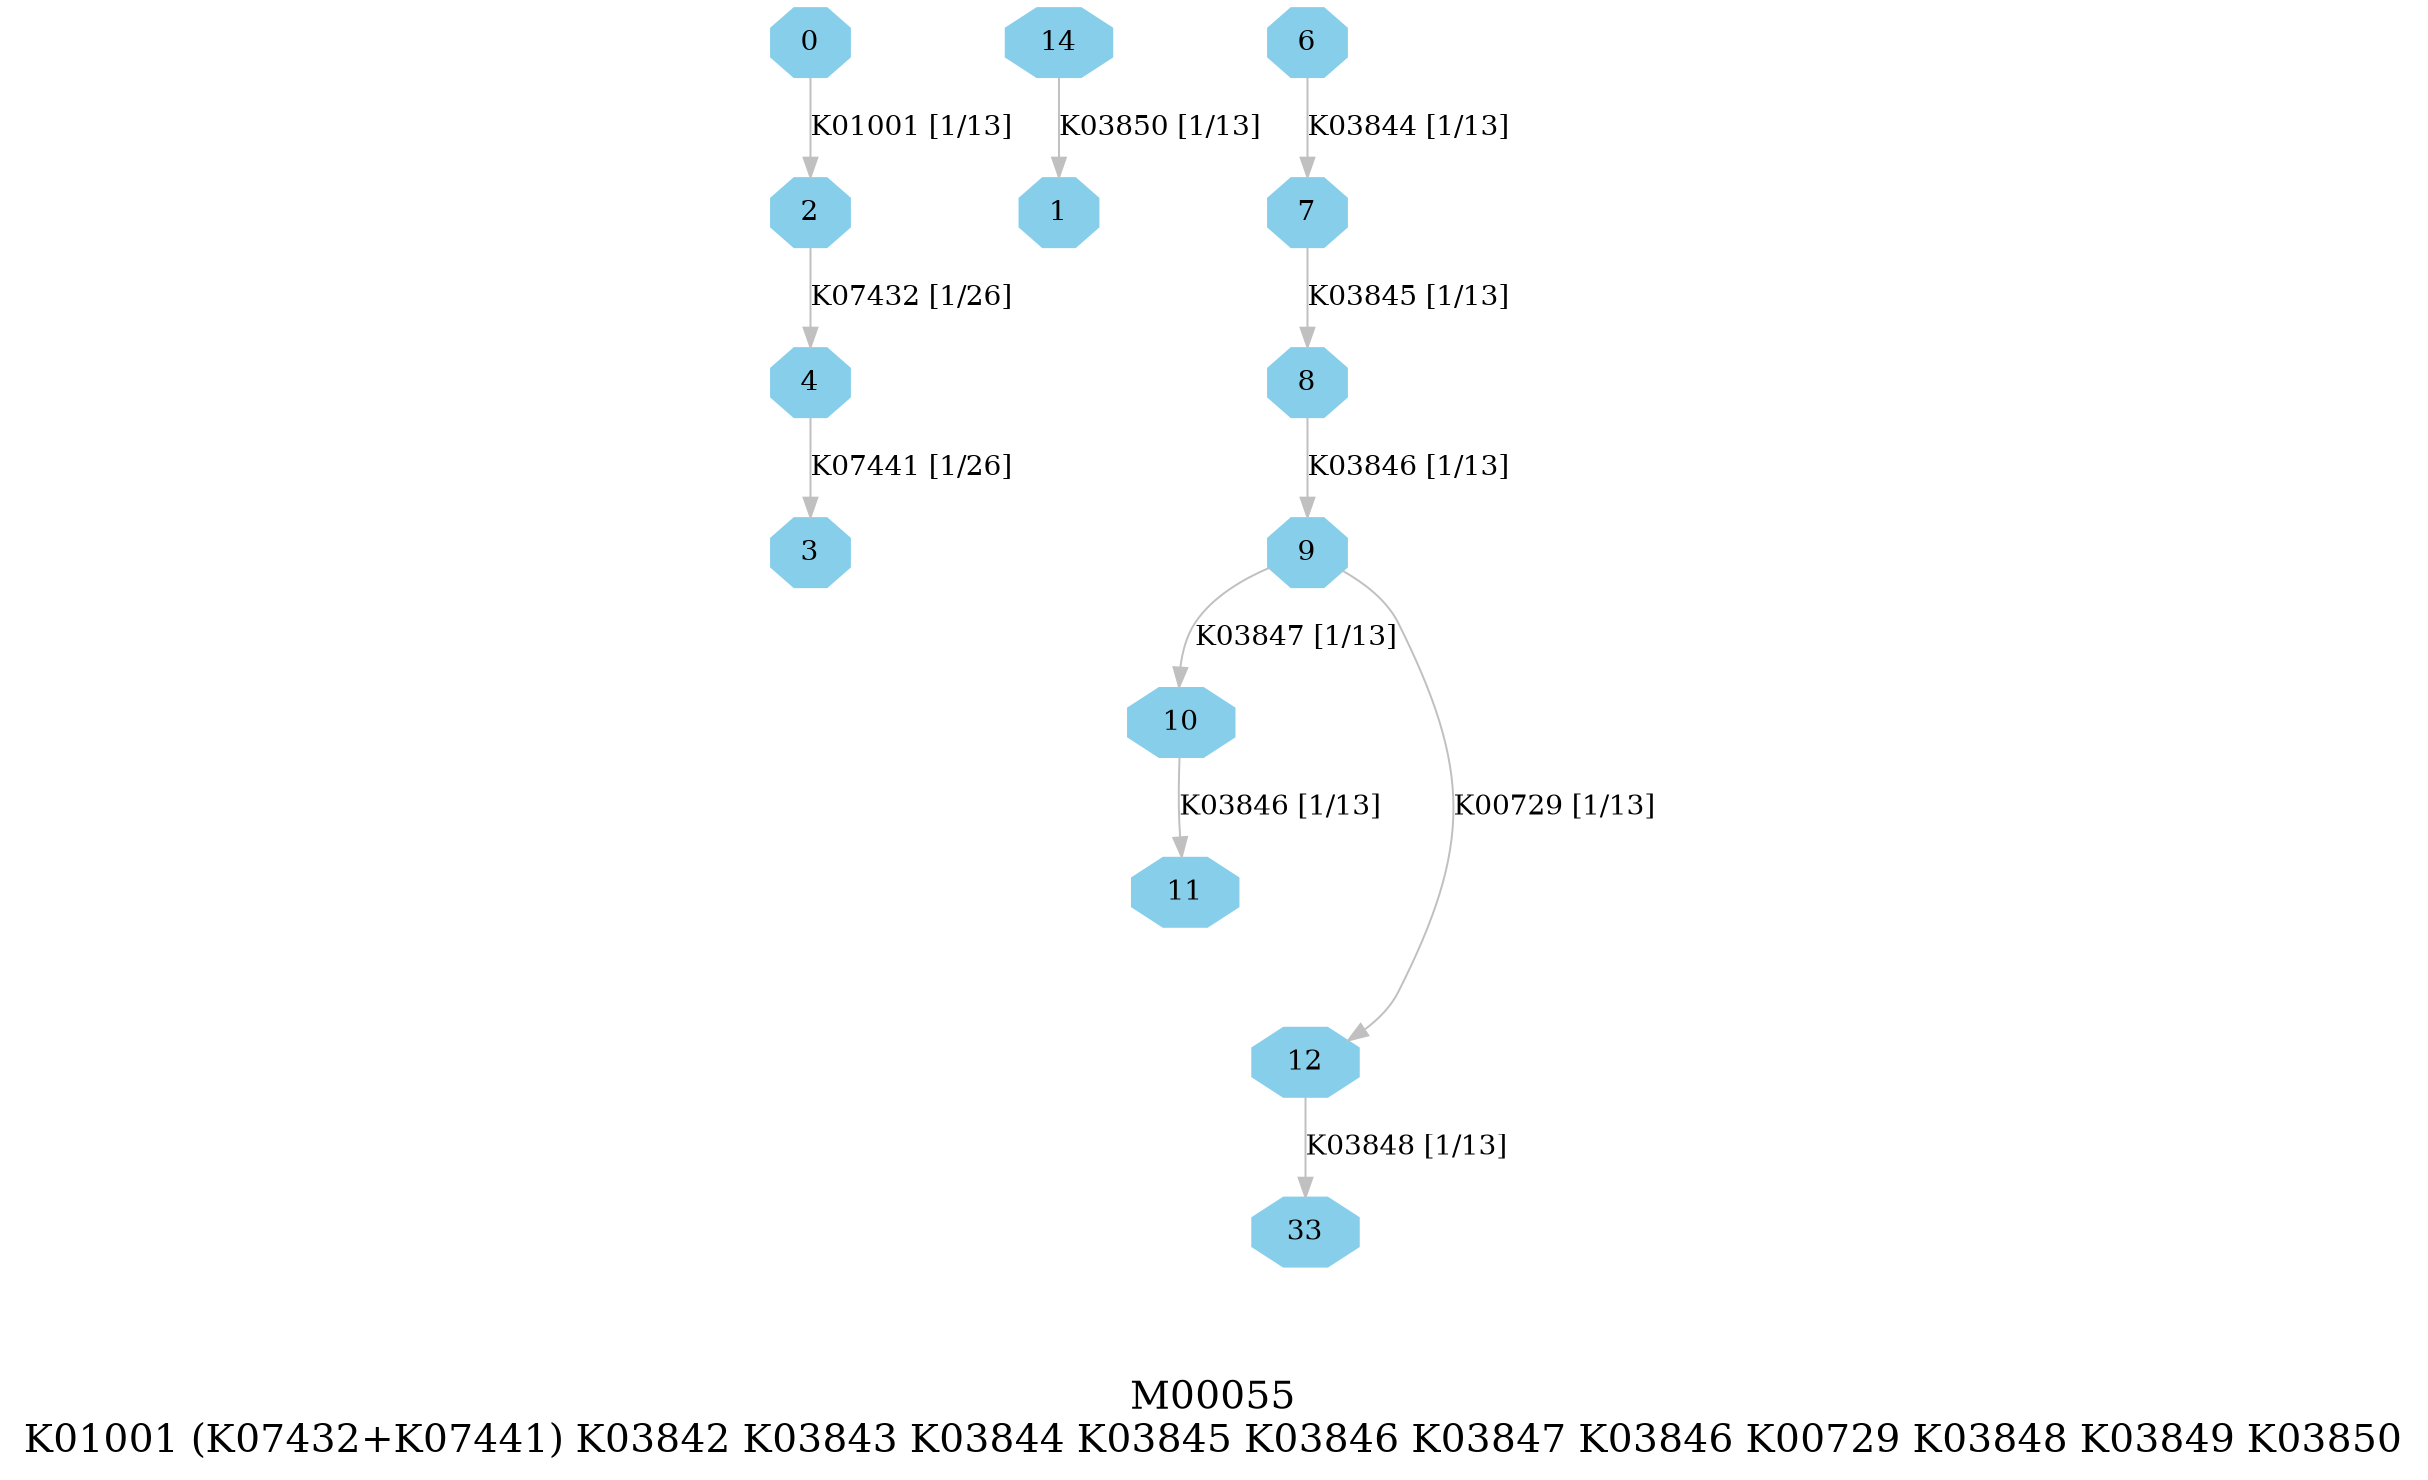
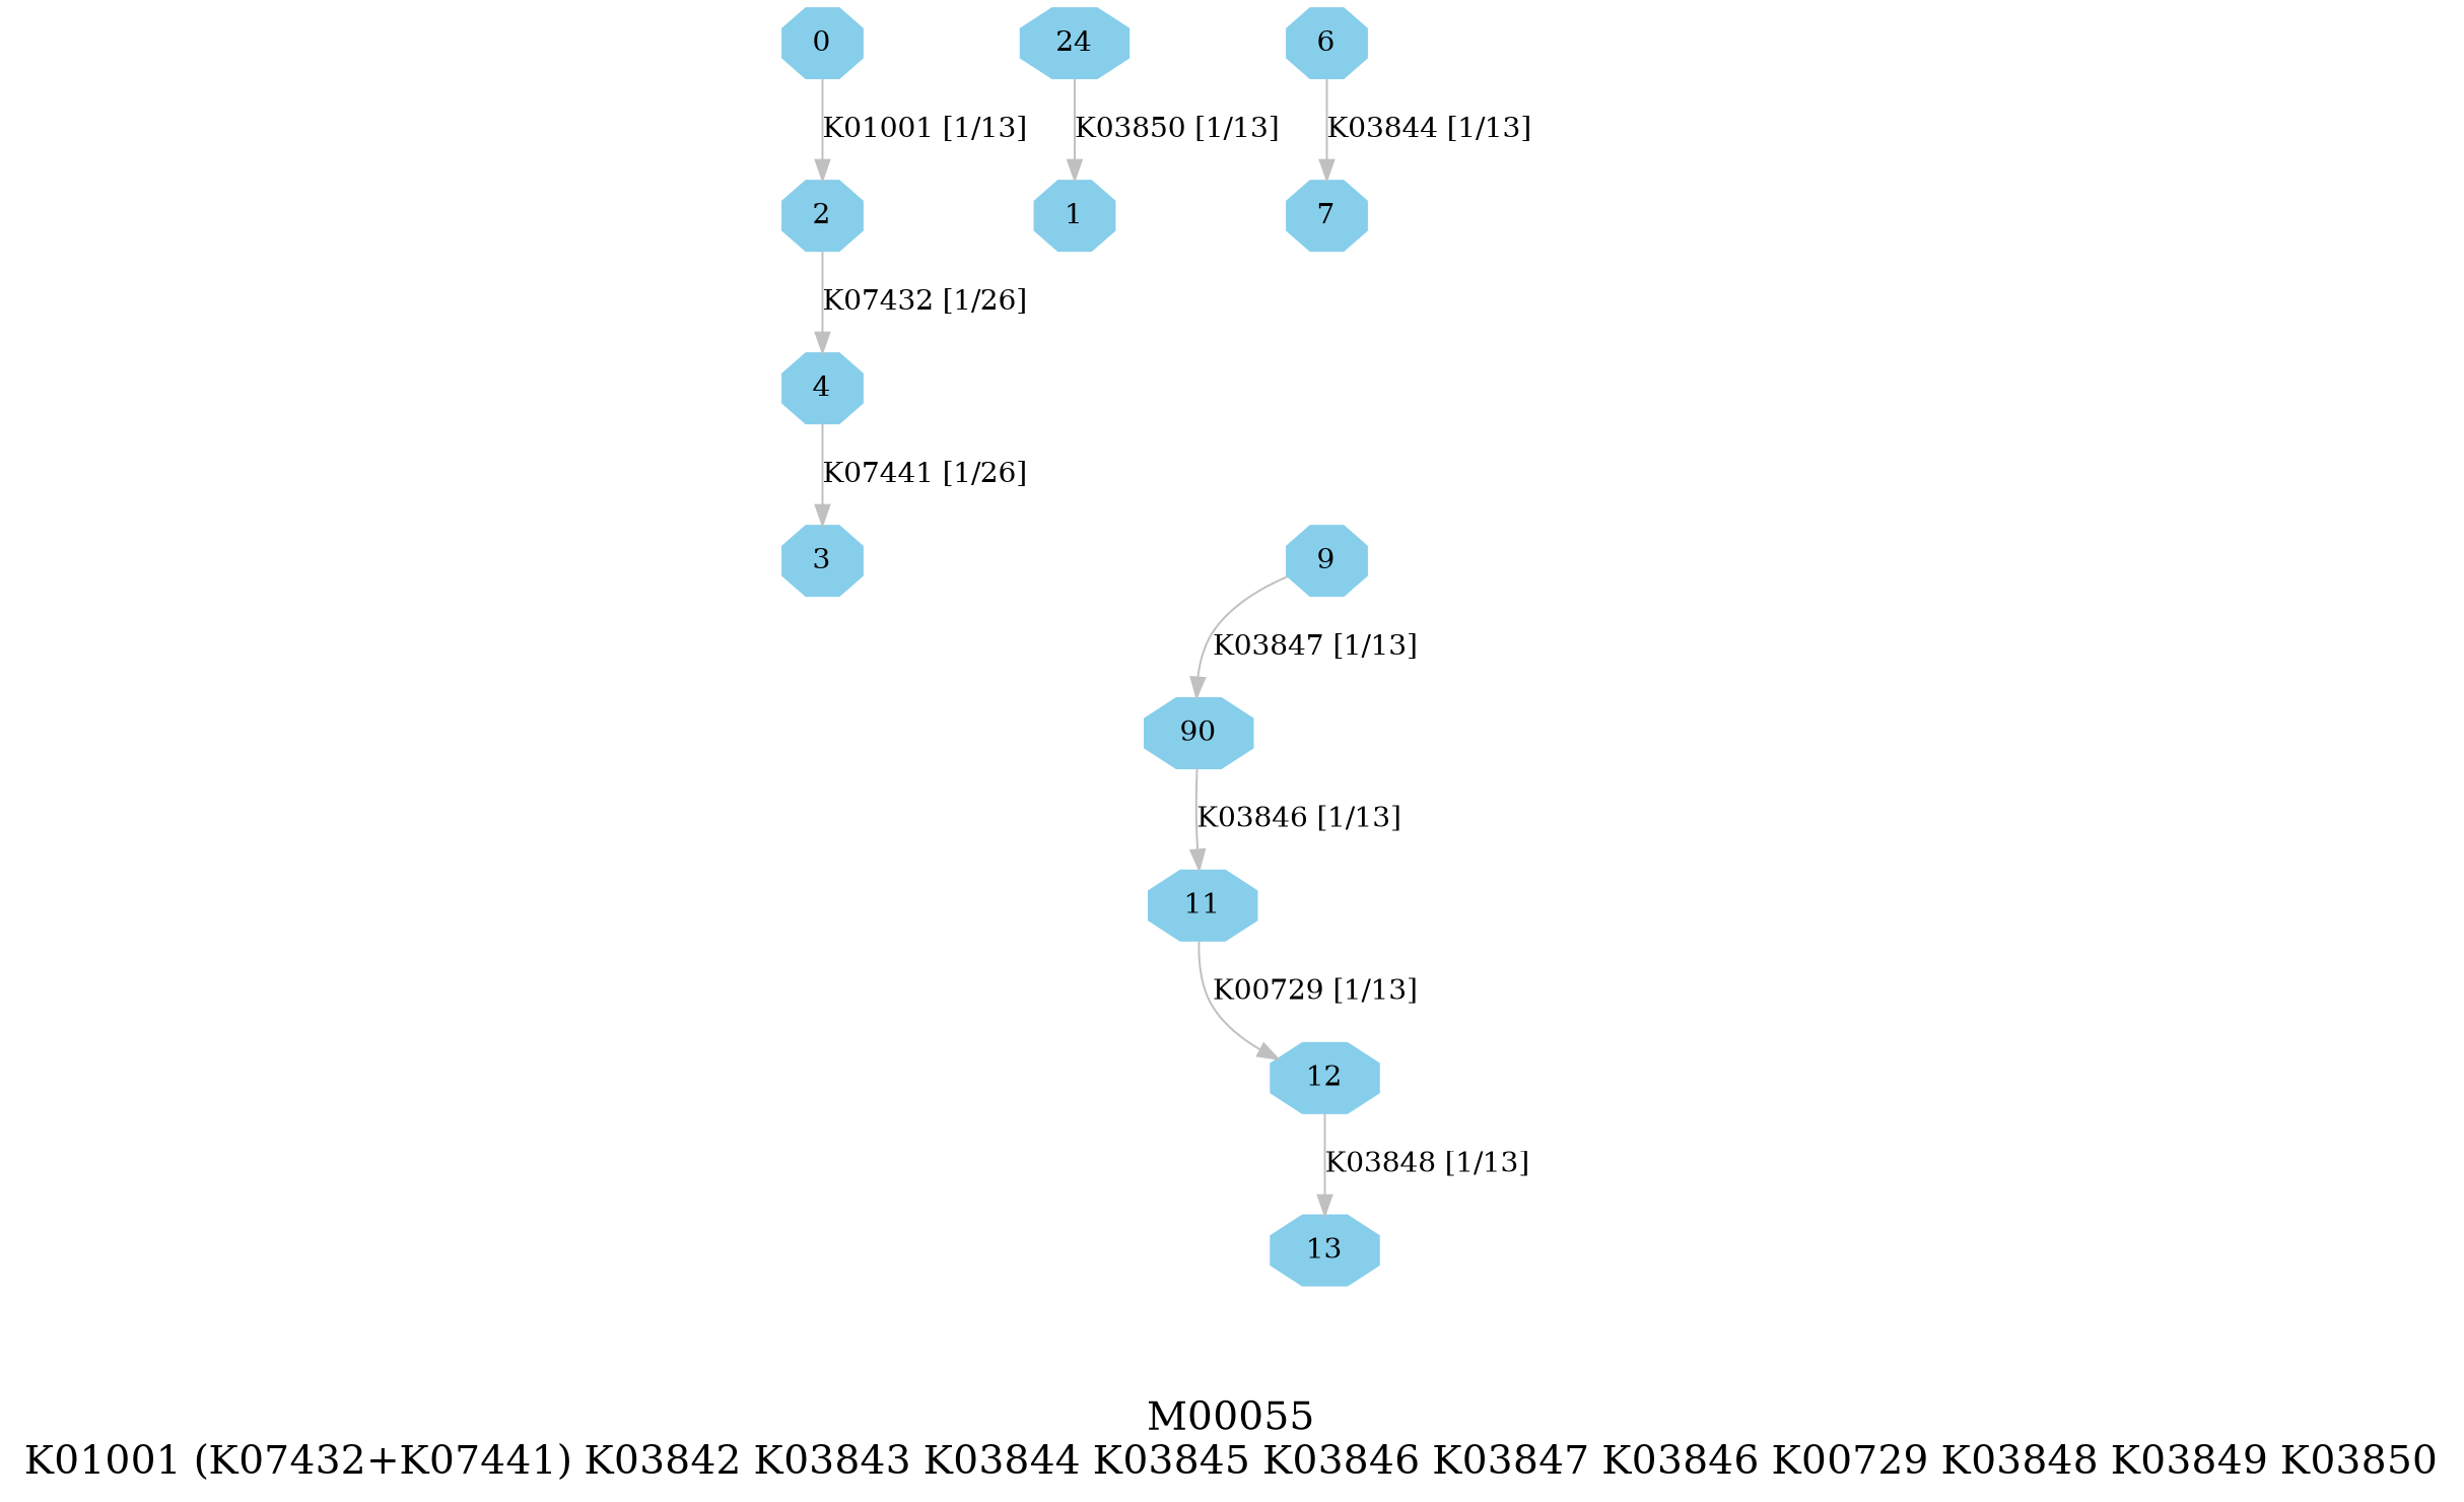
  digraph {
    fontsize=20
    label="M00055\nK01001 (K07432+K07441) K03842 K03843 K03844 K03845 K03846 K03847 K03846 K00729 K03848 K03849 K03850"
    node [color=skyblue shape=octagon style=filled]
    edge [color=grey]
    0 [height=.3 width=.3]
    1 [height=.3 width=.3]
    2 [height=.3 width=.3]
    3 [height=.3 width=.3]
    4 [height=.3 width=.3]
    6 [height=.3 width=.3]
    7 [height=.3 width=.3]
-   8 [height=.3 width=.3]
    9 [height=.3 width=.3]
-   10 [height=.3 width=.3]
+   10 [height=.3 width=.3 label=90]
    11 [height=.3 width=.3]
    12 [height=.3 width=.3]
-   13 [height=.3 width=.3 label=33]
-   14 [height=.3 width=.3]
+   13 [height=.3 width=.3]
+   14 [height=.3 width=.3 label=24]
    subgraph sub_1 {
      0
      1
      2
      3
      4
      6
      7
-     8
      9
      10
      11
      12
      13
      14
    }
    0 -> 2 [label="K01001 [1/13]"]
    2 -> 4 [label="K07432 [1/26]"]
    4 -> 3 [label="K07441 [1/26]"]
    6 -> 7 [label="K03844 [1/13]"]
-   7 -> 8 [label="K03845 [1/13]"]
-   8 -> 9 [label="K03846 [1/13]"]
    9 -> 10 [label="K03847 [1/13]"]
    10 -> 11 [label="K03846 [1/13]"]
-   9 -> 12 [label="K00729 [1/13]"]
+   11 -> 12 [label="K00729 [1/13]"]
    12 -> 13 [label="K03848 [1/13]"]
    14 -> 1 [label="K03850 [1/13]"]
  }
